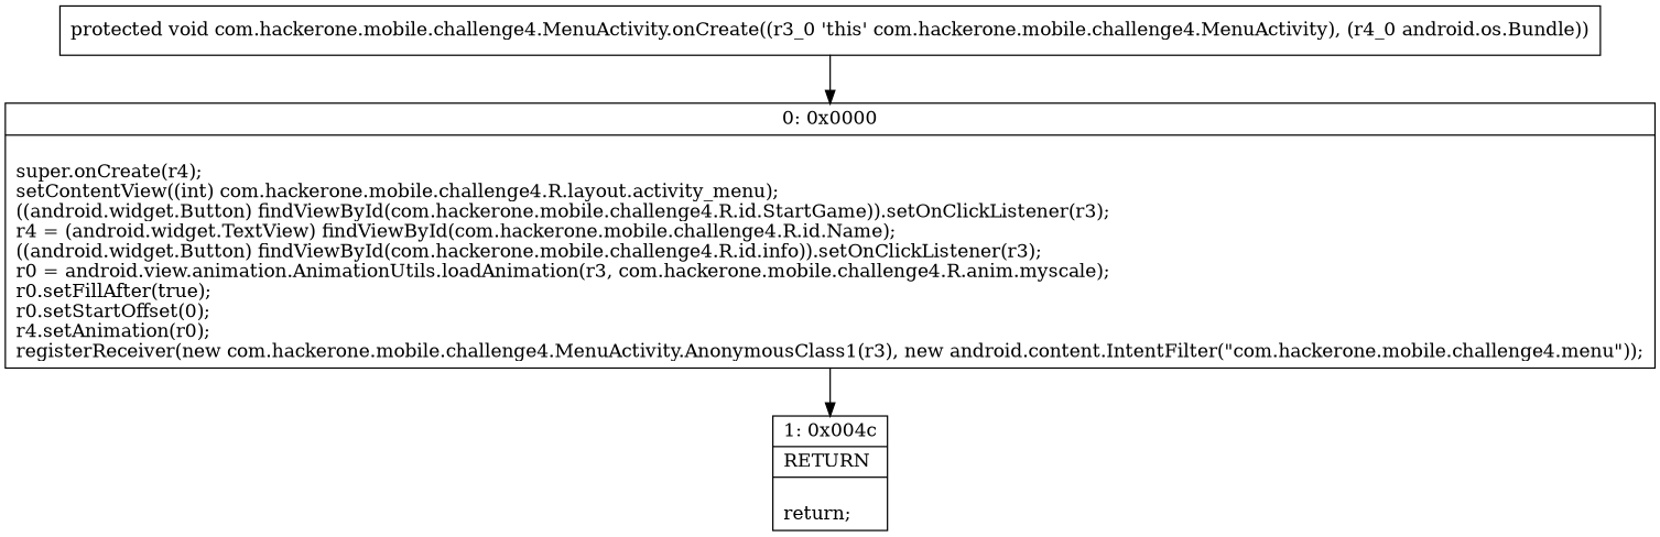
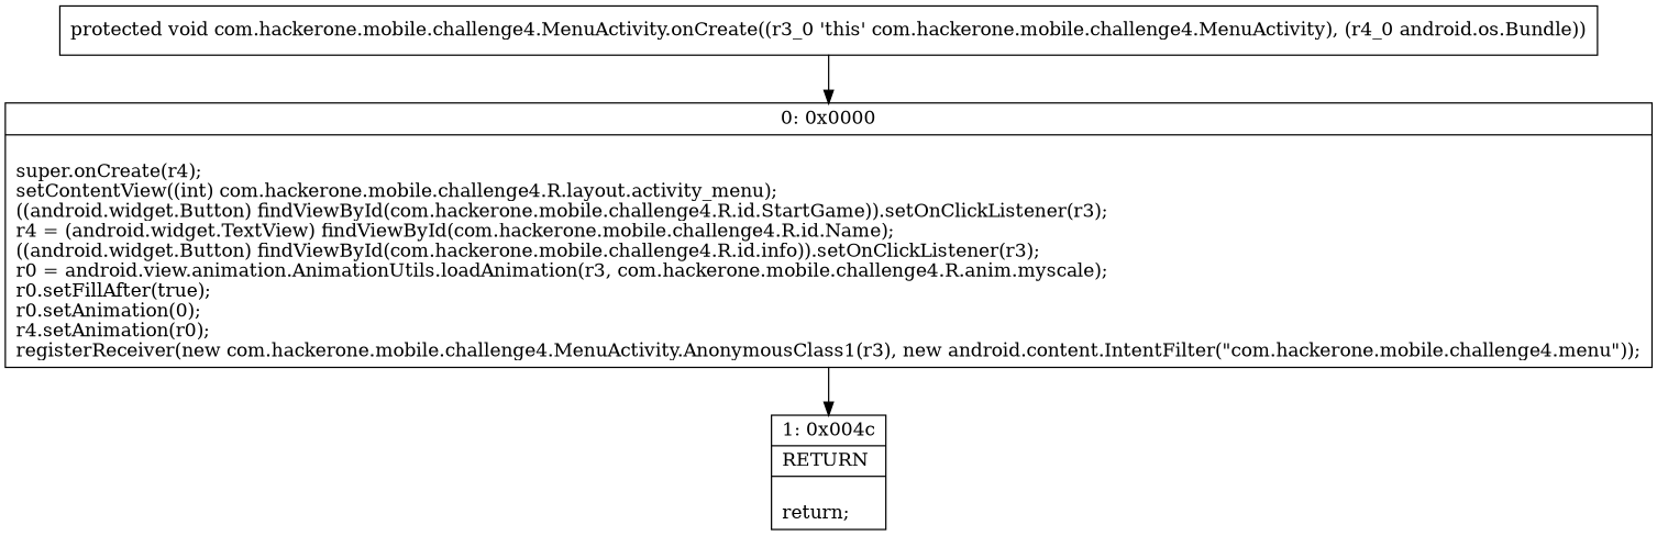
  digraph {
    node [shape=record]
-   n1 [label="{0\:\ 0x0000|\lsuper.onCreate(r4);\lsetContentView((int) com.hackerone.mobile.challenge4.R.layout.activity_menu);\l((android.widget.Button) findViewById(com.hackerone.mobile.challenge4.R.id.StartGame)).setOnClickListener(r3);\lr4 = (android.widget.TextView) findViewById(com.hackerone.mobile.challenge4.R.id.Name);\l((android.widget.Button) findViewById(com.hackerone.mobile.challenge4.R.id.info)).setOnClickListener(r3);\lr0 = android.view.animation.AnimationUtils.loadAnimation(r3, com.hackerone.mobile.challenge4.R.anim.myscale);\lr0.setFillAfter(true);\lr0.setStartOffset(0);\lr4.setAnimation(r0);\lregisterReceiver(new com.hackerone.mobile.challenge4.MenuActivity.AnonymousClass1(r3), new android.content.IntentFilter(\"com.hackerone.mobile.challenge4.menu\"));\l}"]
+   n1 [label="{0\:\ 0x0000|\lsuper.onCreate(r4);\lsetContentView((int) com.hackerone.mobile.challenge4.R.layout.activity_menu);\l((android.widget.Button) findViewById(com.hackerone.mobile.challenge4.R.id.StartGame)).setOnClickListener(r3);\lr4 = (android.widget.TextView) findViewById(com.hackerone.mobile.challenge4.R.id.Name);\l((android.widget.Button) findViewById(com.hackerone.mobile.challenge4.R.id.info)).setOnClickListener(r3);\lr0 = android.view.animation.AnimationUtils.loadAnimation(r3, com.hackerone.mobile.challenge4.R.anim.myscale);\lr0.setFillAfter(true);\lr0.setAnimation(0);\lr4.setAnimation(r0);\lregisterReceiver(new com.hackerone.mobile.challenge4.MenuActivity.AnonymousClass1(r3), new android.content.IntentFilter(\"com.hackerone.mobile.challenge4.menu\"));\l}"]
    n2 [label="{1\:\ 0x004c|RETURN\l|\lreturn;\l}"]
    n3 [label="{protected void com.hackerone.mobile.challenge4.MenuActivity.onCreate((r3_0 'this' com.hackerone.mobile.challenge4.MenuActivity), (r4_0 android.os.Bundle)) }"]
    n1 -> n2
    n3 -> n1
  }
